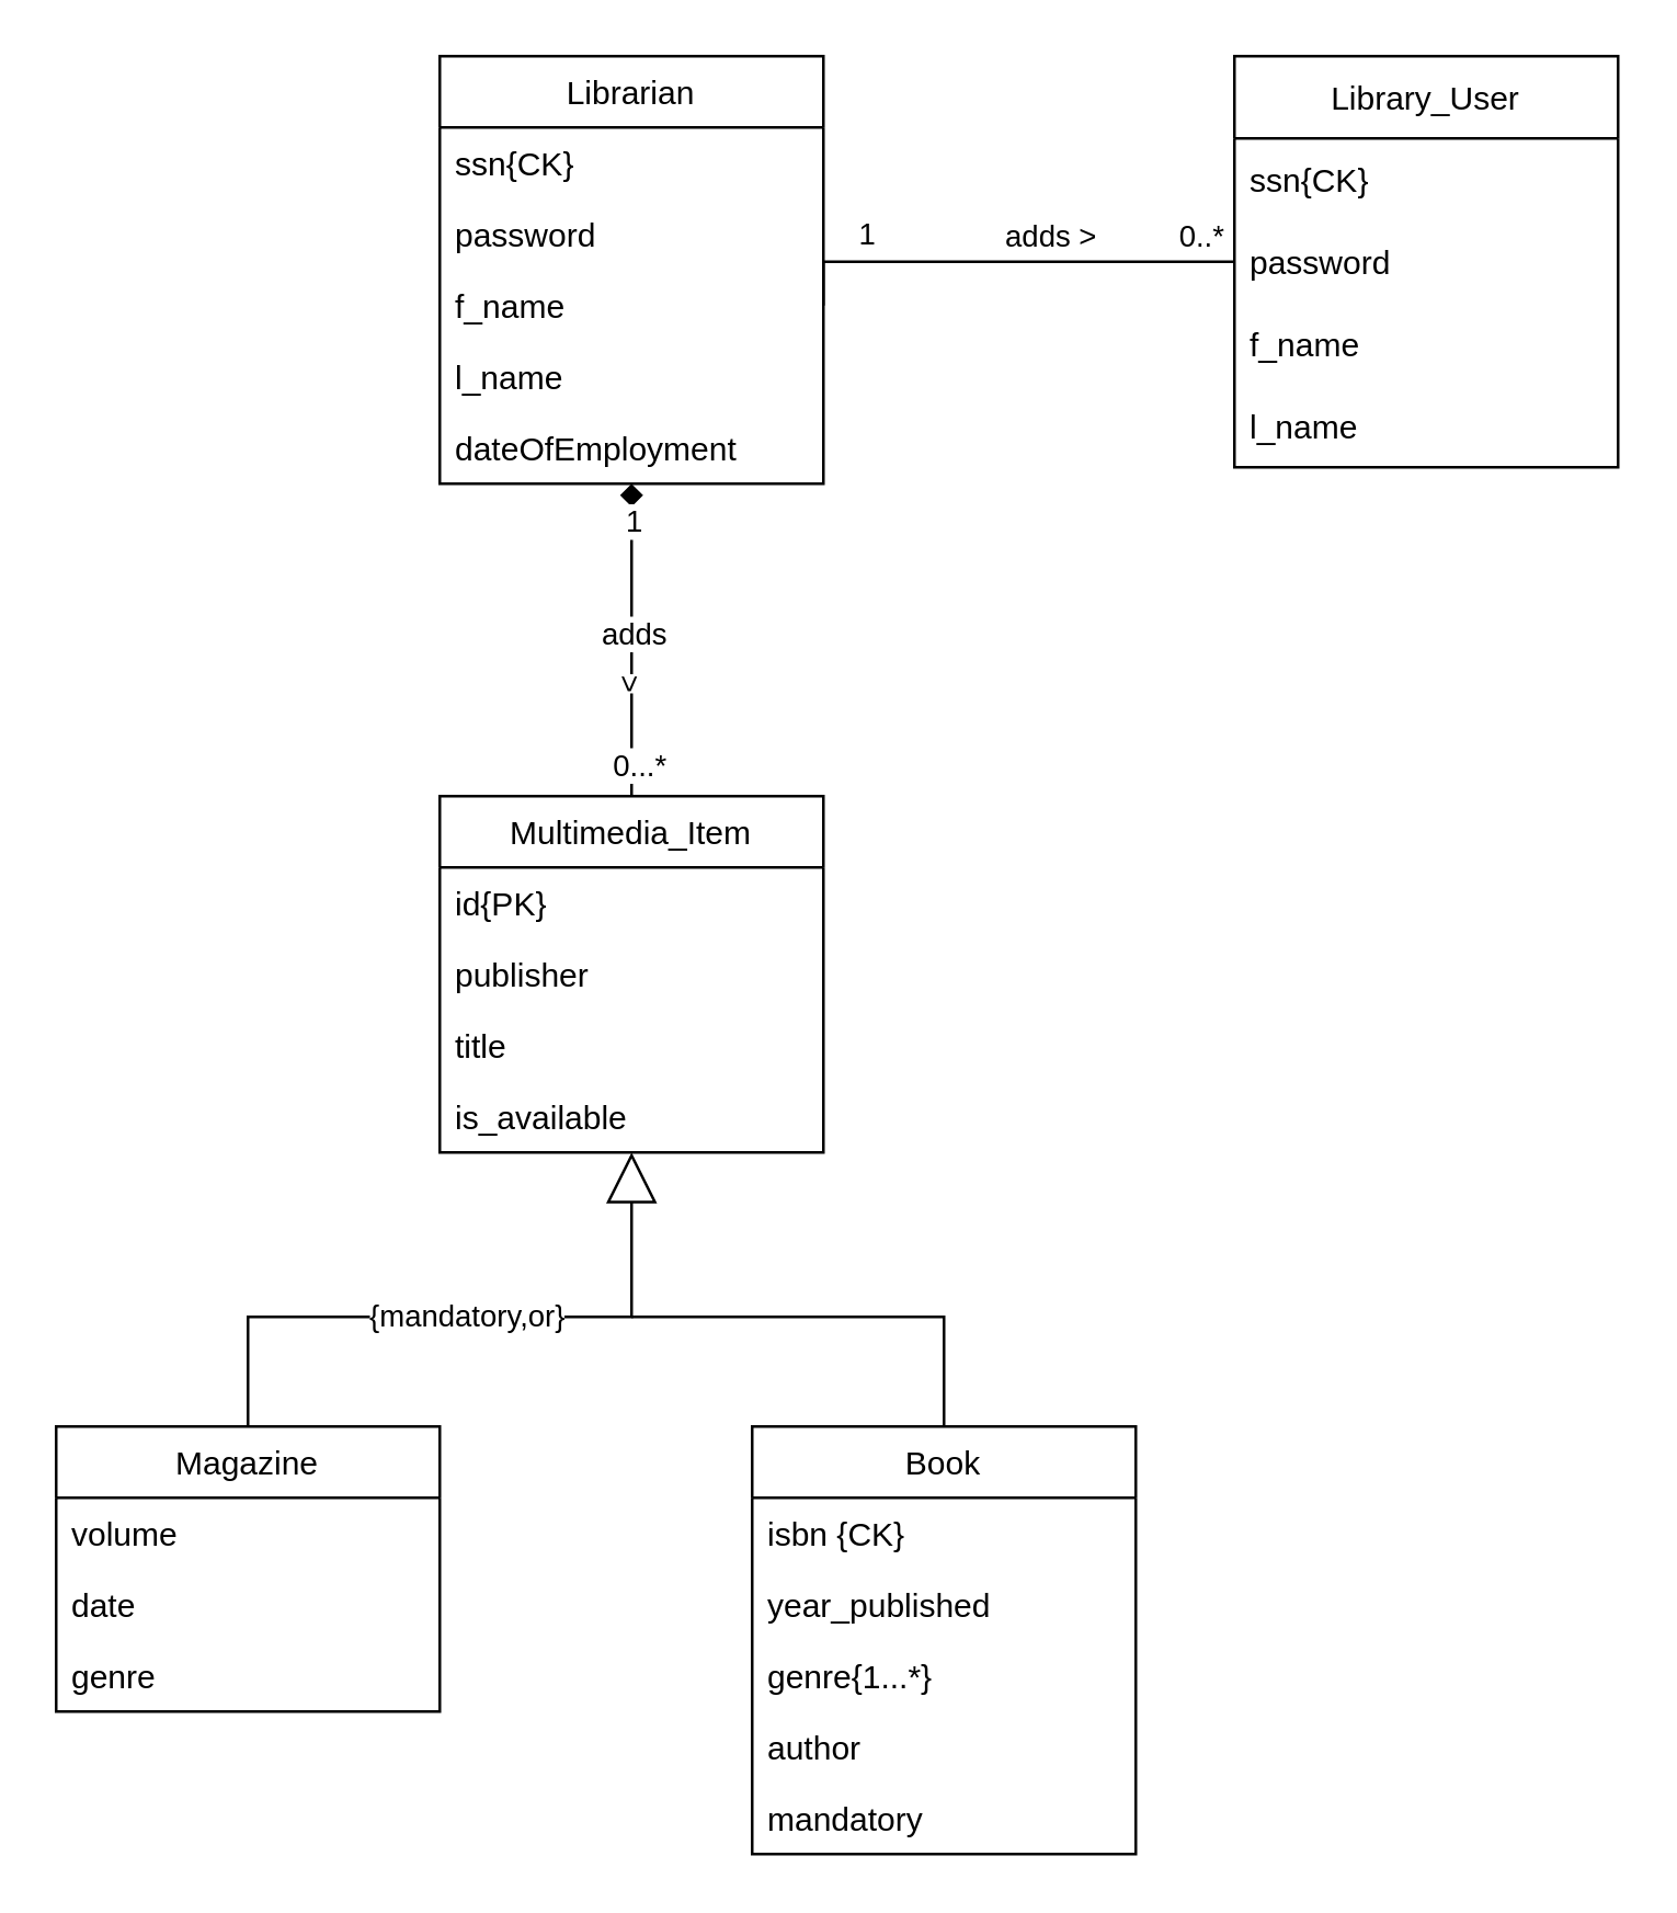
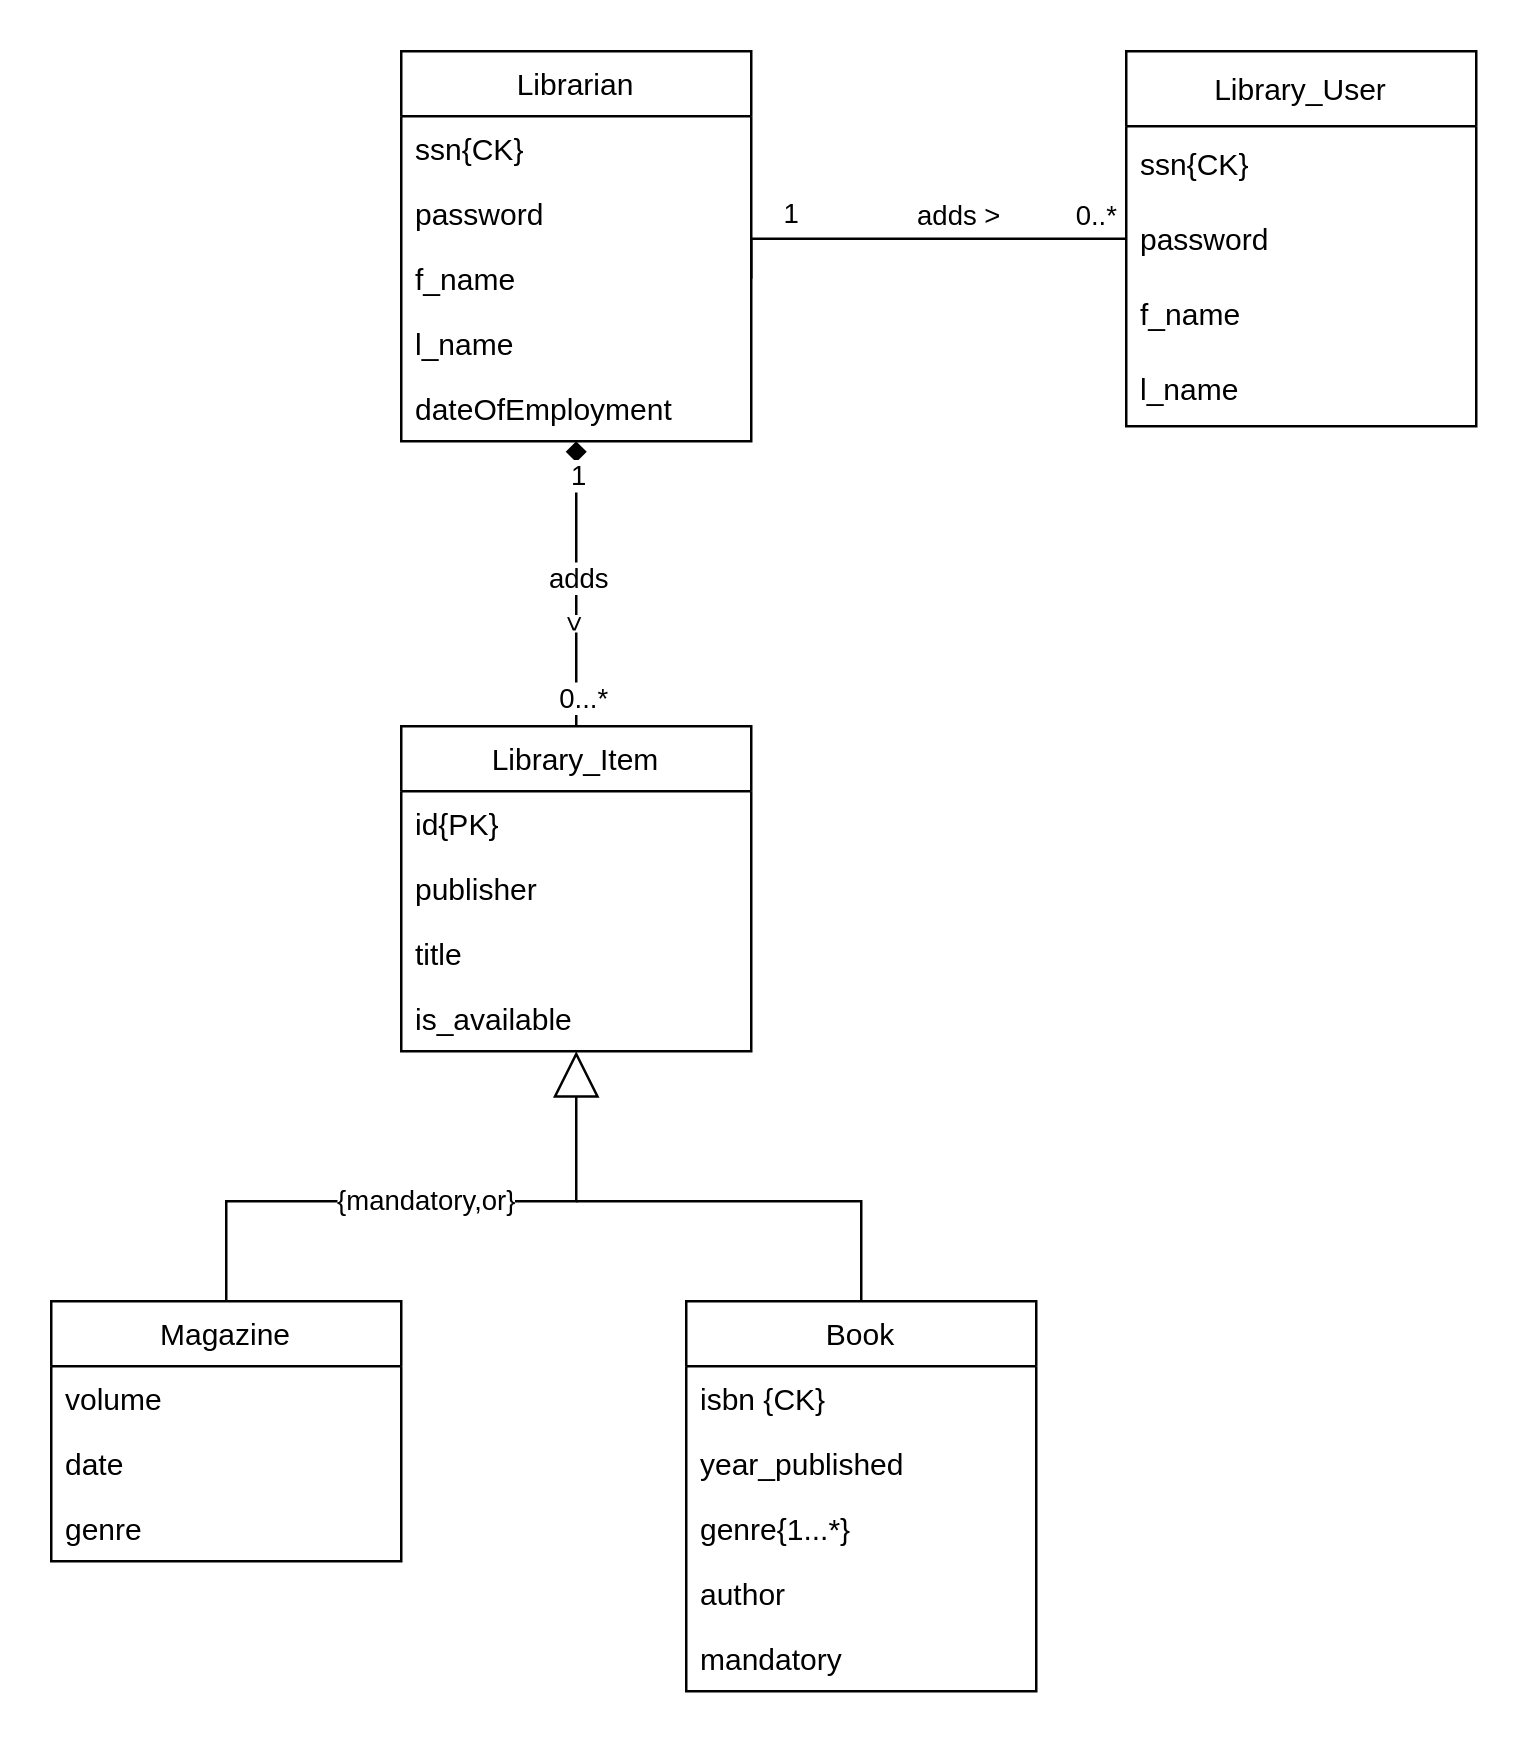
  <mxCell id="0" />
  <mxCell id="1" parent="0" />
  <mxCell id="2" value="Librarian" style="swimlane;fontStyle=0;childLayout=stackLayout;horizontal=1;startSize=26;fillColor=none;horizontalStack=0;resizeParent=1;resizeParentMax=0;resizeLast=0;collapsible=1;marginBottom=0;" parent="1" vertex="1"><mxGeometry x="160" y="20" width="140" height="156" as="geometry" /></mxCell>
  <mxCell id="3" value="ssn{CK}" style="text;strokeColor=none;fillColor=none;align=left;verticalAlign=top;spacingLeft=4;spacingRight=4;overflow=hidden;rotatable=0;points=[[0,0.5],[1,0.5]];portConstraint=eastwest;" parent="2" vertex="1"><mxGeometry y="26" width="140" height="26" as="geometry" /></mxCell>
  <mxCell id="4" value="password" style="text;strokeColor=none;fillColor=none;align=left;verticalAlign=top;spacingLeft=4;spacingRight=4;overflow=hidden;rotatable=0;points=[[0,0.5],[1,0.5]];portConstraint=eastwest;" parent="2" vertex="1"><mxGeometry y="52" width="140" height="26" as="geometry" /></mxCell>
  <mxCell id="5" value="f_name" style="text;strokeColor=none;fillColor=none;align=left;verticalAlign=top;spacingLeft=4;spacingRight=4;overflow=hidden;rotatable=0;points=[[0,0.5],[1,0.5]];portConstraint=eastwest;" parent="2" vertex="1"><mxGeometry y="78" width="140" height="26" as="geometry" /></mxCell>
  <mxCell id="6" value="l_name" style="text;strokeColor=none;fillColor=none;align=left;verticalAlign=top;spacingLeft=4;spacingRight=4;overflow=hidden;rotatable=0;points=[[0,0.5],[1,0.5]];portConstraint=eastwest;" parent="2" vertex="1"><mxGeometry y="104" width="140" height="26" as="geometry" /></mxCell>
  <mxCell id="7" value="dateOfEmployment" style="text;strokeColor=none;fillColor=none;align=left;verticalAlign=top;spacingLeft=4;spacingRight=4;overflow=hidden;rotatable=0;points=[[0,0.5],[1,0.5]];portConstraint=eastwest;" parent="2" vertex="1"><mxGeometry y="130" width="140" height="26" as="geometry" /></mxCell>
- <mxCell id="8" value="Multimedia_Item" style="swimlane;fontStyle=0;childLayout=stackLayout;horizontal=1;startSize=26;fillColor=none;horizontalStack=0;resizeParent=1;resizeParentMax=0;resizeLast=0;collapsible=1;marginBottom=0;" parent="1" vertex="1"><mxGeometry x="160" y="290" width="140" height="130" as="geometry" /></mxCell>
+ <mxCell id="8" value="Library_Item" style="swimlane;fontStyle=0;childLayout=stackLayout;horizontal=1;startSize=26;fillColor=none;horizontalStack=0;resizeParent=1;resizeParentMax=0;resizeLast=0;collapsible=1;marginBottom=0;" parent="1" vertex="1"><mxGeometry x="160" y="290" width="140" height="130" as="geometry" /></mxCell>
  <mxCell id="9" value="id{PK}" style="text;strokeColor=none;fillColor=none;align=left;verticalAlign=top;spacingLeft=4;spacingRight=4;overflow=hidden;rotatable=0;points=[[0,0.5],[1,0.5]];portConstraint=eastwest;" parent="8" vertex="1"><mxGeometry y="26" width="140" height="26" as="geometry" /></mxCell>
  <mxCell id="10" value="publisher" style="text;strokeColor=none;fillColor=none;align=left;verticalAlign=top;spacingLeft=4;spacingRight=4;overflow=hidden;rotatable=0;points=[[0,0.5],[1,0.5]];portConstraint=eastwest;" parent="8" vertex="1"><mxGeometry y="52" width="140" height="26" as="geometry" /></mxCell>
  <mxCell id="11" value="title" style="text;strokeColor=none;fillColor=none;align=left;verticalAlign=top;spacingLeft=4;spacingRight=4;overflow=hidden;rotatable=0;points=[[0,0.5],[1,0.5]];portConstraint=eastwest;" parent="8" vertex="1"><mxGeometry y="78" width="140" height="26" as="geometry" /></mxCell>
  <mxCell id="12" value="is_available" style="text;strokeColor=none;fillColor=none;align=left;verticalAlign=top;spacingLeft=4;spacingRight=4;overflow=hidden;rotatable=0;points=[[0,0.5],[1,0.5]];portConstraint=eastwest;" vertex="1" parent="8"><mxGeometry y="104" width="140" height="26" as="geometry" /></mxCell>
  <mxCell id="13" value="Magazine" style="swimlane;fontStyle=0;childLayout=stackLayout;horizontal=1;startSize=26;fillColor=none;horizontalStack=0;resizeParent=1;resizeParentMax=0;resizeLast=0;collapsible=1;marginBottom=0;" parent="1" vertex="1"><mxGeometry x="20" y="520" width="140" height="104" as="geometry" /></mxCell>
  <mxCell id="14" value="volume" style="text;strokeColor=none;fillColor=none;align=left;verticalAlign=top;spacingLeft=4;spacingRight=4;overflow=hidden;rotatable=0;points=[[0,0.5],[1,0.5]];portConstraint=eastwest;" parent="13" vertex="1"><mxGeometry y="26" width="140" height="26" as="geometry" /></mxCell>
  <mxCell id="15" value="date" style="text;strokeColor=none;fillColor=none;align=left;verticalAlign=top;spacingLeft=4;spacingRight=4;overflow=hidden;rotatable=0;points=[[0,0.5],[1,0.5]];portConstraint=eastwest;" parent="13" vertex="1"><mxGeometry y="52" width="140" height="26" as="geometry" /></mxCell>
  <mxCell id="16" value="genre" style="text;strokeColor=none;fillColor=none;align=left;verticalAlign=top;spacingLeft=4;spacingRight=4;overflow=hidden;rotatable=0;points=[[0,0.5],[1,0.5]];portConstraint=eastwest;" parent="13" vertex="1"><mxGeometry y="78" width="140" height="26" as="geometry" /></mxCell>
  <mxCell id="17" value="Book" style="swimlane;fontStyle=0;childLayout=stackLayout;horizontal=1;startSize=26;fillColor=none;horizontalStack=0;resizeParent=1;resizeParentMax=0;resizeLast=0;collapsible=1;marginBottom=0;" parent="1" vertex="1"><mxGeometry x="274" y="520" width="140" height="156" as="geometry" /></mxCell>
  <mxCell id="18" value="isbn {CK}" style="text;strokeColor=none;fillColor=none;align=left;verticalAlign=top;spacingLeft=4;spacingRight=4;overflow=hidden;rotatable=0;points=[[0,0.5],[1,0.5]];portConstraint=eastwest;" parent="17" vertex="1"><mxGeometry y="26" width="140" height="26" as="geometry" /></mxCell>
  <mxCell id="19" value="year_published" style="text;strokeColor=none;fillColor=none;align=left;verticalAlign=top;spacingLeft=4;spacingRight=4;overflow=hidden;rotatable=0;points=[[0,0.5],[1,0.5]];portConstraint=eastwest;" parent="17" vertex="1"><mxGeometry y="52" width="140" height="26" as="geometry" /></mxCell>
  <mxCell id="20" value="genre{1...*}" style="text;strokeColor=none;fillColor=none;align=left;verticalAlign=top;spacingLeft=4;spacingRight=4;overflow=hidden;rotatable=0;points=[[0,0.5],[1,0.5]];portConstraint=eastwest;" parent="17" vertex="1"><mxGeometry y="78" width="140" height="26" as="geometry" /></mxCell>
  <mxCell id="21" value="author" style="text;strokeColor=none;fillColor=none;align=left;verticalAlign=top;spacingLeft=4;spacingRight=4;overflow=hidden;rotatable=0;points=[[0,0.5],[1,0.5]];portConstraint=eastwest;" parent="17" vertex="1"><mxGeometry y="104" width="140" height="26" as="geometry" /></mxCell>
  <mxCell id="22" value="mandatory" style="text;strokeColor=none;fillColor=none;align=left;verticalAlign=top;spacingLeft=4;spacingRight=4;overflow=hidden;rotatable=0;points=[[0,0.5],[1,0.5]];portConstraint=eastwest;" parent="17" vertex="1"><mxGeometry y="130" width="140" height="26" as="geometry" /></mxCell>
  <mxCell id="23" value="" style="endArrow=diamond;html=1;rounded=0;entryX=0.5;entryY=1;entryDx=0;entryDy=0;exitX=0.5;exitY=0;exitDx=0;exitDy=0;" parent="1" source="8" target="2" edge="1"><mxGeometry width="50" height="50" relative="1" as="geometry"><mxPoint x="310" y="300" as="sourcePoint" /><mxPoint x="360" y="250" as="targetPoint" /></mxGeometry></mxCell>
  <mxCell id="24" value="adds" style="edgeLabel;html=1;align=center;verticalAlign=middle;resizable=0;points=[];" parent="23" vertex="1" connectable="0"><mxGeometry x="-0.228" y="3" relative="1" as="geometry"><mxPoint x="3" y="-16" as="offset" /></mxGeometry></mxCell>
  <mxCell id="25" value="&amp;gt;" style="edgeLabel;html=1;align=center;verticalAlign=middle;resizable=0;points=[];rotation=90;" parent="23" vertex="1" connectable="0"><mxGeometry x="-0.263" y="-1" relative="1" as="geometry"><mxPoint as="offset" /></mxGeometry></mxCell>
  <mxCell id="26" value="1" style="edgeLabel;html=1;align=center;verticalAlign=middle;resizable=0;points=[];" parent="23" vertex="1" connectable="0"><mxGeometry x="0.772" relative="1" as="geometry"><mxPoint as="offset" /></mxGeometry></mxCell>
  <mxCell id="27" value="0...*" style="edgeLabel;html=1;align=center;verticalAlign=middle;resizable=0;points=[];" parent="23" vertex="1" connectable="0"><mxGeometry x="-0.789" y="-2" relative="1" as="geometry"><mxPoint as="offset" /></mxGeometry></mxCell>
  <mxCell id="28" value="{mandatory,or}" style="endArrow=block;endSize=16;endFill=0;html=1;rounded=0;exitX=0.5;exitY=0;exitDx=0;exitDy=0;" parent="1" source="13" edge="1"><mxGeometry width="160" relative="1" as="geometry"><mxPoint x="250" y="480" as="sourcePoint" /><mxPoint x="230" y="420" as="targetPoint" /><Array as="points"><mxPoint x="90" y="480" /><mxPoint x="230" y="480" /></Array></mxGeometry></mxCell>
  <mxCell id="29" value="" style="endArrow=none;html=1;rounded=0;exitX=0.5;exitY=0;exitDx=0;exitDy=0;" parent="1" source="17" edge="1"><mxGeometry width="50" height="50" relative="1" as="geometry"><mxPoint x="310" y="500" as="sourcePoint" /><mxPoint x="230" y="480" as="targetPoint" /><Array as="points"><mxPoint x="344" y="480" /></Array></mxGeometry></mxCell>
  <mxCell id="30" value="Library_User" style="swimlane;fontStyle=0;childLayout=stackLayout;horizontal=1;startSize=30;horizontalStack=0;resizeParent=1;resizeParentMax=0;resizeLast=0;collapsible=1;marginBottom=0;" parent="1" vertex="1"><mxGeometry x="450" y="20" width="140" height="150" as="geometry" /></mxCell>
  <mxCell id="31" value="ssn{CK}" style="text;strokeColor=none;fillColor=none;align=left;verticalAlign=middle;spacingLeft=4;spacingRight=4;overflow=hidden;points=[[0,0.5],[1,0.5]];portConstraint=eastwest;rotatable=0;" parent="30" vertex="1"><mxGeometry y="30" width="140" height="30" as="geometry" /></mxCell>
  <mxCell id="32" value="password" style="text;strokeColor=none;fillColor=none;align=left;verticalAlign=middle;spacingLeft=4;spacingRight=4;overflow=hidden;points=[[0,0.5],[1,0.5]];portConstraint=eastwest;rotatable=0;" parent="30" vertex="1"><mxGeometry y="60" width="140" height="30" as="geometry" /></mxCell>
  <mxCell id="33" value="f_name" style="text;strokeColor=none;fillColor=none;align=left;verticalAlign=middle;spacingLeft=4;spacingRight=4;overflow=hidden;points=[[0,0.5],[1,0.5]];portConstraint=eastwest;rotatable=0;" parent="30" vertex="1"><mxGeometry y="90" width="140" height="30" as="geometry" /></mxCell>
  <mxCell id="34" value="l_name" style="text;strokeColor=none;fillColor=none;align=left;verticalAlign=middle;spacingLeft=4;spacingRight=4;overflow=hidden;points=[[0,0.5],[1,0.5]];portConstraint=eastwest;rotatable=0;" parent="30" vertex="1"><mxGeometry y="120" width="140" height="30" as="geometry" /></mxCell>
  <mxCell id="35" style="edgeStyle=orthogonalEdgeStyle;rounded=0;orthogonalLoop=1;jettySize=auto;html=1;exitX=1;exitY=0.5;exitDx=0;exitDy=0;entryX=0;entryY=0.5;entryDx=0;entryDy=0;endArrow=none;endFill=0;" parent="1" source="5" target="32" edge="1"><mxGeometry relative="1" as="geometry"><Array as="points"><mxPoint x="300" y="95" /></Array></mxGeometry></mxCell>
  <mxCell id="36" value="adds &amp;gt;" style="edgeLabel;html=1;align=center;verticalAlign=middle;resizable=0;points=[];" parent="35" vertex="1" connectable="0"><mxGeometry x="0.181" y="4" relative="1" as="geometry"><mxPoint y="-6" as="offset" /></mxGeometry></mxCell>
  <mxCell id="37" value="1" style="edgeLabel;html=1;align=center;verticalAlign=middle;resizable=0;points=[];" parent="35" vertex="1" connectable="0"><mxGeometry x="-0.59" relative="1" as="geometry"><mxPoint x="-3" y="-11" as="offset" /></mxGeometry></mxCell>
  <mxCell id="38" value="0..*" style="edgeLabel;html=1;align=center;verticalAlign=middle;resizable=0;points=[];" parent="35" vertex="1" connectable="0"><mxGeometry x="0.879" y="-1" relative="1" as="geometry"><mxPoint x="-3" y="-11" as="offset" /></mxGeometry></mxCell>
